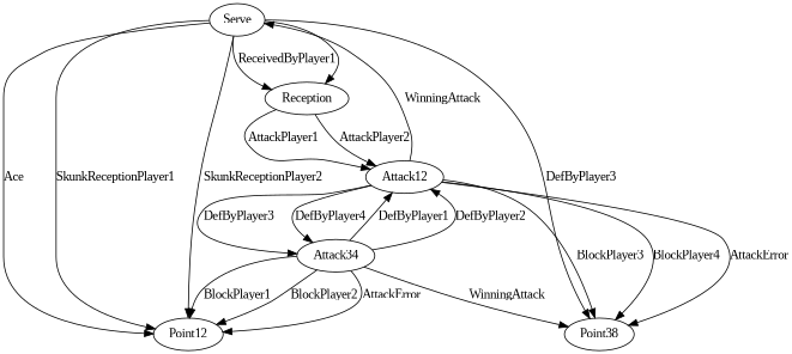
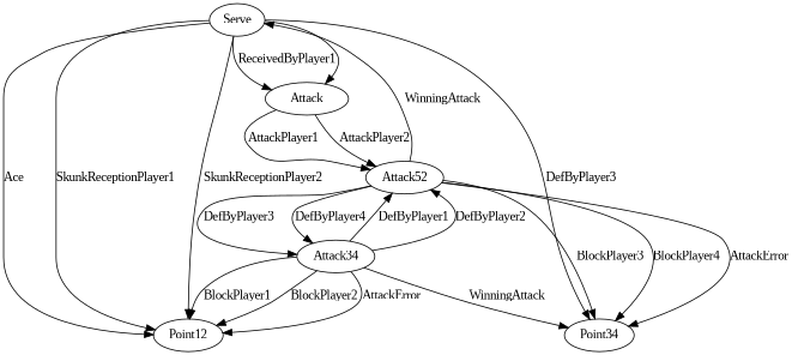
  digraph {
    fontname="Liberation Serif"
    node [fontname="Liberation Serif"]
    edge [fontname="Liberation Serif"]
    Serve
    Point12
-   Point34 [label=Point38]
-   Reception
-   Attack12
+   Point34
+   Reception [label=Attack]
+   Attack12 [label=Attack52]
    Attack34
    Serve -> Point12 [label=Ace]
    Serve -> Point12 [label=SkunkReceptionPlayer1]
    Serve -> Point12 [label=SkunkReceptionPlayer2]
    Serve -> Point34 [label=DefByPlayer3]
    Serve -> Reception [label=ReceivedByPlayer1]
    Serve -> Reception [Label=ReceivedByPlayer2]
    Reception -> Attack12 [label=AttackPlayer1]
    Reception -> Attack12 [label=AttackPlayer2]
    Attack12 -> Serve [label=WinningAttack]
    Attack12 -> Point34 [label=BlockPlayer3]
    Attack12 -> Point34 [label=BlockPlayer4]
    Attack12 -> Point34 [label=AttackError]
    Attack12 -> Attack34 [label=DefByPlayer3]
    Attack12 -> Attack34 [label=DefByPlayer4]
    Attack34 -> Point12 [label=BlockPlayer1]
    Attack34 -> Point12 [label=BlockPlayer2]
    Attack34 -> Point12 [label=AttackError]
    Attack34 -> Point34 [label=WinningAttack]
    Attack34 -> Attack12 [label=DefByPlayer1]
    Attack34 -> Attack12 [label=DefByPlayer2]
  }
